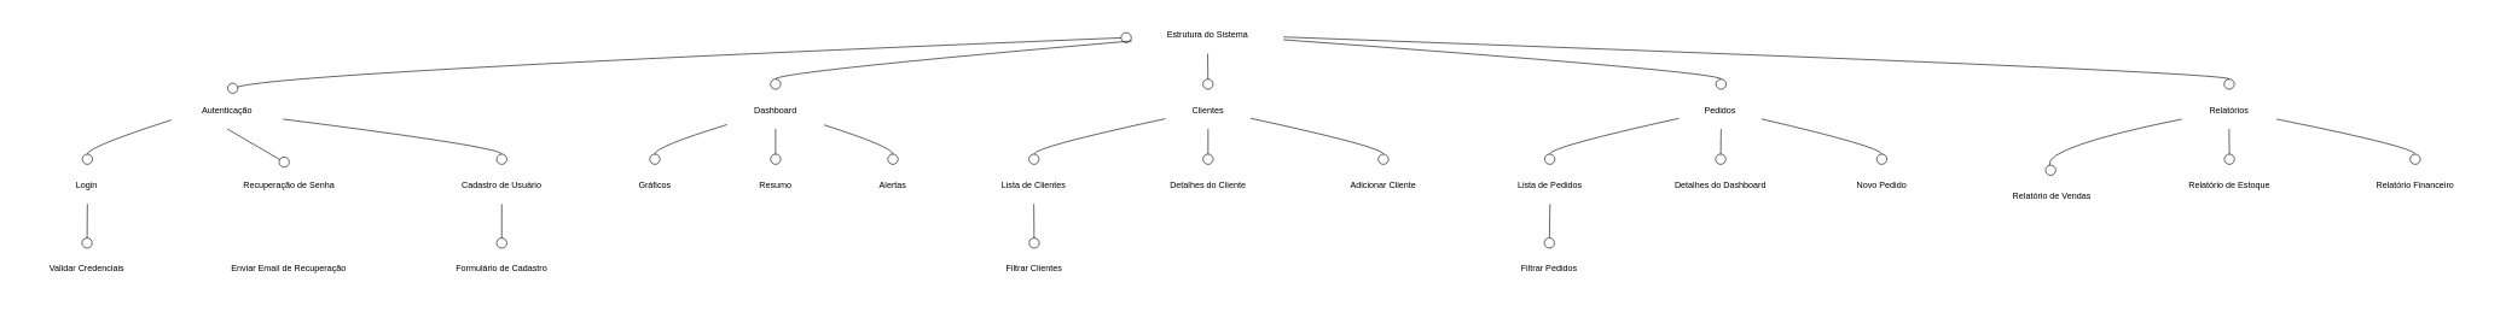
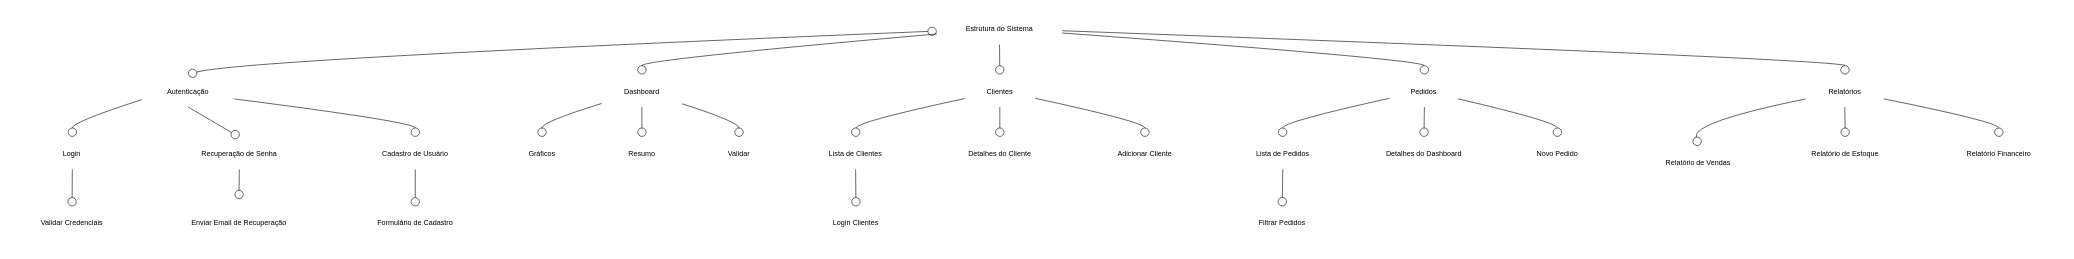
  <mxCell id="0" />
  <mxCell id="1" parent="0" />
  <mxCell id="2" value="Estrutura do Sistema" style="fillColor=none;strokeColor=none;" vertex="1" parent="1"><mxGeometry x="1561" y="20" width="209" height="54" as="geometry" /></mxCell>
  <mxCell id="3" value="Autenticação" style="fillColor=none;strokeColor=none;" vertex="1" parent="1"><mxGeometry x="235" y="124" width="154" height="54" as="geometry" /></mxCell>
  <mxCell id="4" value="Dashboard" style="fillColor=none;strokeColor=none;" vertex="1" parent="1"><mxGeometry x="1002" y="124" width="134" height="54" as="geometry" /></mxCell>
  <mxCell id="5" value="Clientes" style="fillColor=none;strokeColor=none;" vertex="1" parent="1"><mxGeometry x="1607" y="124" width="118" height="54" as="geometry" /></mxCell>
  <mxCell id="6" value="Pedidos" style="fillColor=none;strokeColor=none;" vertex="1" parent="1"><mxGeometry x="2316" y="124" width="114" height="54" as="geometry" /></mxCell>
  <mxCell id="7" value="Relatórios" style="fillColor=none;strokeColor=none;" vertex="1" parent="1"><mxGeometry x="3010" y="124" width="131" height="54" as="geometry" /></mxCell>
  <mxCell id="8" value="Login" style="fillColor=none;strokeColor=none;" vertex="1" parent="1"><mxGeometry x="69" y="228" width="98" height="54" as="geometry" /></mxCell>
  <mxCell id="9" value="Recuperação de Senha" style="fillColor=none;strokeColor=none;" vertex="1" parent="1"><mxGeometry x="287" y="228" width="221" height="54" as="geometry" /></mxCell>
  <mxCell id="10" value="Cadastro de Usuário" style="fillColor=none;strokeColor=none;" vertex="1" parent="1"><mxGeometry x="589" y="228" width="204" height="54" as="geometry" /></mxCell>
  <mxCell id="11" value="Gráficos" style="fillColor=none;strokeColor=none;" vertex="1" parent="1"><mxGeometry x="843" y="228" width="119" height="54" as="geometry" /></mxCell>
  <mxCell id="12" value="Resumo" style="fillColor=none;strokeColor=none;" vertex="1" parent="1"><mxGeometry x="1012" y="228" width="114" height="54" as="geometry" /></mxCell>
- <mxCell id="13" value="Alertas" style="fillColor=none;strokeColor=none;" vertex="1" parent="1"><mxGeometry x="1176" y="228" width="110" height="54" as="geometry" /></mxCell>
+ <mxCell id="13" value="Validar" style="fillColor=none;strokeColor=none;" vertex="1" parent="1"><mxGeometry x="1176" y="228" width="110" height="54" as="geometry" /></mxCell>
  <mxCell id="14" value="Lista de Clientes" style="fillColor=none;strokeColor=none;" vertex="1" parent="1"><mxGeometry x="1336" y="228" width="179" height="54" as="geometry" /></mxCell>
  <mxCell id="15" value="Detalhes do Cliente" style="fillColor=none;strokeColor=none;" vertex="1" parent="1"><mxGeometry x="1566" y="228" width="200" height="54" as="geometry" /></mxCell>
  <mxCell id="16" value="Adicionar Cliente" style="fillColor=none;strokeColor=none;" vertex="1" parent="1"><mxGeometry x="1816" y="228" width="184" height="54" as="geometry" /></mxCell>
  <mxCell id="17" value="Lista de Pedidos" style="fillColor=none;strokeColor=none;" vertex="1" parent="1"><mxGeometry x="2050" y="228" width="176" height="54" as="geometry" /></mxCell>
  <mxCell id="18" value="Detalhes do Dashboard" style="fillColor=none;strokeColor=none;" vertex="1" parent="1"><mxGeometry x="2275" y="228" width="197" height="54" as="geometry" /></mxCell>
  <mxCell id="19" value="Novo Pedido" style="fillColor=none;strokeColor=none;" vertex="1" parent="1"><mxGeometry x="2522" y="228" width="148" height="54" as="geometry" /></mxCell>
  <mxCell id="20" value="Relatório de Vendas" style="fillColor=none;strokeColor=none;" vertex="1" parent="1"><mxGeometry x="2730" y="243" width="202" height="54" as="geometry" /></mxCell>
  <mxCell id="21" value="Relatório de Estoque" style="fillColor=none;strokeColor=none;" vertex="1" parent="1"><mxGeometry x="2972" y="228" width="208" height="54" as="geometry" /></mxCell>
  <mxCell id="22" value="Relatório Financeiro" style="fillColor=none;strokeColor=none;" vertex="1" parent="1"><mxGeometry x="3230" y="228" width="205" height="54" as="geometry" /></mxCell>
  <mxCell id="23" value="Validar Credenciais" style="fillColor=none;strokeColor=none;" vertex="1" parent="1"><mxGeometry x="20" y="344" width="197" height="54" as="geometry" /></mxCell>
  <mxCell id="24" value="Enviar Email de Recuperação" style="fillColor=none;strokeColor=none;" vertex="1" parent="1"><mxGeometry x="267" y="332" width="260" height="78" as="geometry" /></mxCell>
  <mxCell id="25" value="Formulário de Cadastro" style="fillColor=none;strokeColor=none;" vertex="1" parent="1"><mxGeometry x="577" y="344" width="228" height="54" as="geometry" /></mxCell>
- <mxCell id="26" value="Filtrar Clientes" style="fillColor=none;strokeColor=none;" vertex="1" parent="1"><mxGeometry x="1342" y="344" width="168" height="54" as="geometry" /></mxCell>
+ <mxCell id="26" value="Login Clientes" style="fillColor=none;strokeColor=none;" vertex="1" parent="1"><mxGeometry x="1342" y="344" width="168" height="54" as="geometry" /></mxCell>
  <mxCell id="27" value="Filtrar Pedidos" style="fillColor=none;strokeColor=none;" vertex="1" parent="1"><mxGeometry x="2055" y="344" width="164" height="54" as="geometry" /></mxCell>
  <mxCell id="28" value="" style="curved=1;startArrow=circle;startFill=0;endArrow=circle;endFill=0;exitX=0;exitY=0.58;entryX=0.5;entryY=0;" edge="1" parent="1" source="2" target="3"><mxGeometry relative="1" as="geometry"><Array as="points"><mxPoint x="397" y="99" /></Array></mxGeometry></mxCell>
  <mxCell id="29" value="" style="curved=1;startArrow=none;endArrow=circle;endFill=0;exitX=0;exitY=0.67;entryX=0.5;entryY=0;" edge="1" parent="1" source="2" target="4"><mxGeometry relative="1" as="geometry"><Array as="points"><mxPoint x="1069" y="99" /></Array></mxGeometry></mxCell>
  <mxCell id="30" value="" style="curved=1;startArrow=none;endArrow=circle;endFill=0;exitX=0.5;exitY=1;entryX=0.5;entryY=0;" edge="1" parent="1" source="2" target="5"><mxGeometry relative="1" as="geometry"><Array as="points" /></mxGeometry></mxCell>
  <mxCell id="31" value="" style="curved=1;startArrow=none;endArrow=circle;endFill=0;exitX=1;exitY=0.64;entryX=0.51;entryY=0;" edge="1" parent="1" source="2" target="6"><mxGeometry relative="1" as="geometry"><Array as="points"><mxPoint x="2374" y="99" /></Array></mxGeometry></mxCell>
  <mxCell id="32" value="" style="curved=1;startArrow=none;endArrow=circle;endFill=0;exitX=1;exitY=0.57;entryX=0.5;entryY=0;" edge="1" parent="1" source="2" target="7"><mxGeometry relative="1" as="geometry"><Array as="points"><mxPoint x="3076" y="99" /></Array></mxGeometry></mxCell>
  <mxCell id="33" value="" style="curved=1;startArrow=none;endArrow=circle;endFill=0;exitX=0;exitY=0.77;entryX=0.51;entryY=0;" edge="1" parent="1" source="3" target="8"><mxGeometry relative="1" as="geometry"><Array as="points"><mxPoint x="119" y="203" /></Array></mxGeometry></mxCell>
  <mxCell id="34" value="" style="curved=1;startArrow=none;endArrow=circle;endFill=0;exitX=0.5;exitY=1;entryX=0.5;entryY=0;" edge="1" parent="1" source="3" target="9"><mxGeometry relative="1" as="geometry"><Array as="points" /></mxGeometry></mxCell>
  <mxCell id="35" value="" style="curved=1;startArrow=none;endArrow=circle;endFill=0;exitX=1;exitY=0.75;entryX=0.5;entryY=0;" edge="1" parent="1" source="3" target="10"><mxGeometry relative="1" as="geometry"><Array as="points"><mxPoint x="691" y="203" /></Array></mxGeometry></mxCell>
  <mxCell id="36" value="" style="curved=1;startArrow=none;endArrow=circle;endFill=0;exitX=0;exitY=0.89;entryX=0.5;entryY=0;" edge="1" parent="1" source="4" target="11"><mxGeometry relative="1" as="geometry"><Array as="points"><mxPoint x="902" y="203" /></Array></mxGeometry></mxCell>
  <mxCell id="37" value="" style="curved=1;startArrow=none;endArrow=circle;endFill=0;exitX=0.5;exitY=1;entryX=0.5;entryY=0;" edge="1" parent="1" source="4" target="12"><mxGeometry relative="1" as="geometry"><Array as="points" /></mxGeometry></mxCell>
  <mxCell id="38" value="" style="curved=1;startArrow=none;endArrow=circle;endFill=0;exitX=1;exitY=0.9;entryX=0.5;entryY=0;" edge="1" parent="1" source="4" target="13"><mxGeometry relative="1" as="geometry"><Array as="points"><mxPoint x="1231" y="203" /></Array></mxGeometry></mxCell>
  <mxCell id="39" value="" style="curved=1;startArrow=none;endArrow=circle;endFill=0;exitX=0;exitY=0.74;entryX=0.5;entryY=0;" edge="1" parent="1" source="5" target="14"><mxGeometry relative="1" as="geometry"><Array as="points"><mxPoint x="1426" y="203" /></Array></mxGeometry></mxCell>
  <mxCell id="40" value="" style="curved=1;startArrow=none;endArrow=circle;endFill=0;exitX=0.5;exitY=1;entryX=0.5;entryY=0;" edge="1" parent="1" source="5" target="15"><mxGeometry relative="1" as="geometry"><Array as="points" /></mxGeometry></mxCell>
  <mxCell id="41" value="" style="curved=1;startArrow=none;endArrow=circle;endFill=0;exitX=1;exitY=0.73;entryX=0.5;entryY=0;" edge="1" parent="1" source="5" target="16"><mxGeometry relative="1" as="geometry"><Array as="points"><mxPoint x="1908" y="203" /></Array></mxGeometry></mxCell>
  <mxCell id="42" value="" style="curved=1;startArrow=none;endArrow=circle;endFill=0;exitX=0;exitY=0.73;entryX=0.5;entryY=0;" edge="1" parent="1" source="6" target="17"><mxGeometry relative="1" as="geometry"><Array as="points"><mxPoint x="2137" y="203" /></Array></mxGeometry></mxCell>
  <mxCell id="43" value="" style="curved=1;startArrow=none;endArrow=circle;endFill=0;exitX=0.51;exitY=1;entryX=0.5;entryY=0;" edge="1" parent="1" source="6" target="18"><mxGeometry relative="1" as="geometry"><Array as="points" /></mxGeometry></mxCell>
  <mxCell id="44" value="" style="curved=1;startArrow=none;endArrow=circle;endFill=0;exitX=1.01;exitY=0.75;entryX=0.5;entryY=0;" edge="1" parent="1" source="6" target="19"><mxGeometry relative="1" as="geometry"><Array as="points"><mxPoint x="2596" y="203" /></Array></mxGeometry></mxCell>
  <mxCell id="45" value="" style="curved=1;startArrow=none;endArrow=circle;endFill=0;exitX=0;exitY=0.75;entryX=0.5;entryY=0;" edge="1" parent="1" source="7" target="20"><mxGeometry relative="1" as="geometry"><Array as="points"><mxPoint x="2821" y="203" /></Array></mxGeometry></mxCell>
  <mxCell id="46" value="" style="curved=1;startArrow=none;endArrow=circle;endFill=0;exitX=0.5;exitY=1;entryX=0.5;entryY=0;" edge="1" parent="1" source="7" target="21"><mxGeometry relative="1" as="geometry"><Array as="points" /></mxGeometry></mxCell>
  <mxCell id="47" value="" style="curved=1;startArrow=none;endArrow=circle;endFill=0;exitX=1;exitY=0.75;entryX=0.5;entryY=0;" edge="1" parent="1" source="7" target="22"><mxGeometry relative="1" as="geometry"><Array as="points"><mxPoint x="3332" y="203" /></Array></mxGeometry></mxCell>
  <mxCell id="48" value="" style="curved=1;startArrow=none;endArrow=circle;endFill=0;exitX=0.51;exitY=1;entryX=0.5;entryY=0;" edge="1" parent="1" source="8" target="23"><mxGeometry relative="1" as="geometry"><Array as="points" /></mxGeometry></mxCell>
+ <mxCell id="49" value="" style="curved=1;startArrow=none;endArrow=circle;endFill=0;exitX=0.5;exitY=1;entryX=0.5;entryY=0;" edge="1" parent="1" source="9" target="24"><mxGeometry relative="1" as="geometry"><Array as="points" /></mxGeometry></mxCell>
  <mxCell id="50" value="" style="curved=1;startArrow=none;endArrow=circle;endFill=0;exitX=0.5;exitY=1;entryX=0.5;entryY=0;" edge="1" parent="1" source="10" target="25"><mxGeometry relative="1" as="geometry"><Array as="points" /></mxGeometry></mxCell>
  <mxCell id="51" value="" style="curved=1;startArrow=none;endArrow=circle;endFill=0;exitX=0.5;exitY=1;entryX=0.5;entryY=0;" edge="1" parent="1" source="14" target="26"><mxGeometry relative="1" as="geometry"><Array as="points" /></mxGeometry></mxCell>
  <mxCell id="52" value="" style="curved=1;startArrow=none;endArrow=circle;endFill=0;exitX=0.5;exitY=1;entryX=0.5;entryY=0;" edge="1" parent="1" source="17" target="27"><mxGeometry relative="1" as="geometry"><Array as="points" /></mxGeometry></mxCell>
